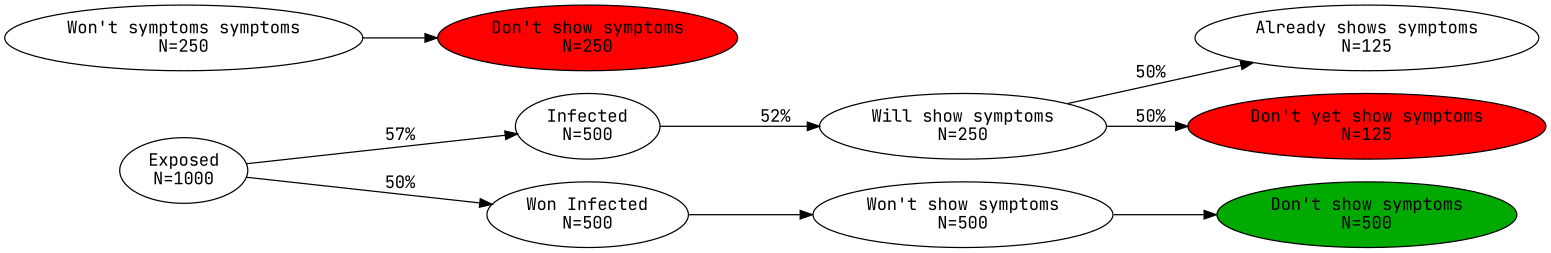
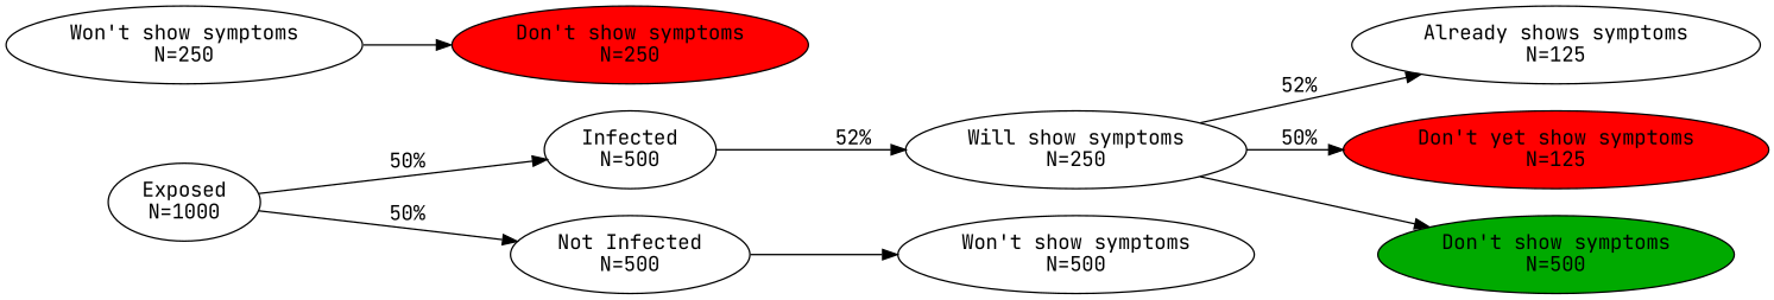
  digraph {
    fontname="JetBrains Mono"
    rankdir=LR
    node [fontname="JetBrains Mono"]
    edge [fontname="JetBrains Mono"]
    n1 [label="Exposed\nN=1000"]
    n2 [label="Infected\nN=500"]
-   n3 [label="Won Infected\nN=500"]
+   n3 [label="Not Infected\nN=500"]
    n4 [label="Will show symptoms\nN=250"]
    n5 [label="Won't show symptoms\nN=500"]
    n6 [label="Already shows symptoms\nN=125"]
    n7 [fillcolor=red label="Don't yet show symptoms\nN=125" style=filled]
-   n8 [label="Won't symptoms symptoms\nN=250"]
+   n8 [label="Won't show symptoms\nN=250"]
    n9 [fillcolor=red label="Don't show symptoms\nN=250" style=filled]
    n10 [fillcolor="#00AA00" label="Don't show symptoms\nN=500" style=filled]
-   n1 -> n2 [label="57%"]
+   n1 -> n2 [label="50%"]
    n1 -> n3 [label="50%"]
    n2 -> n4 [label="52%"]
    n3 -> n5
-   n4 -> n6 [label="50%"]
+   n4 -> n6 [label="52%"]
    n4 -> n7 [label="50%"]
-   n5 -> n10
+   n4 -> n10
    n8 -> n9
  }
